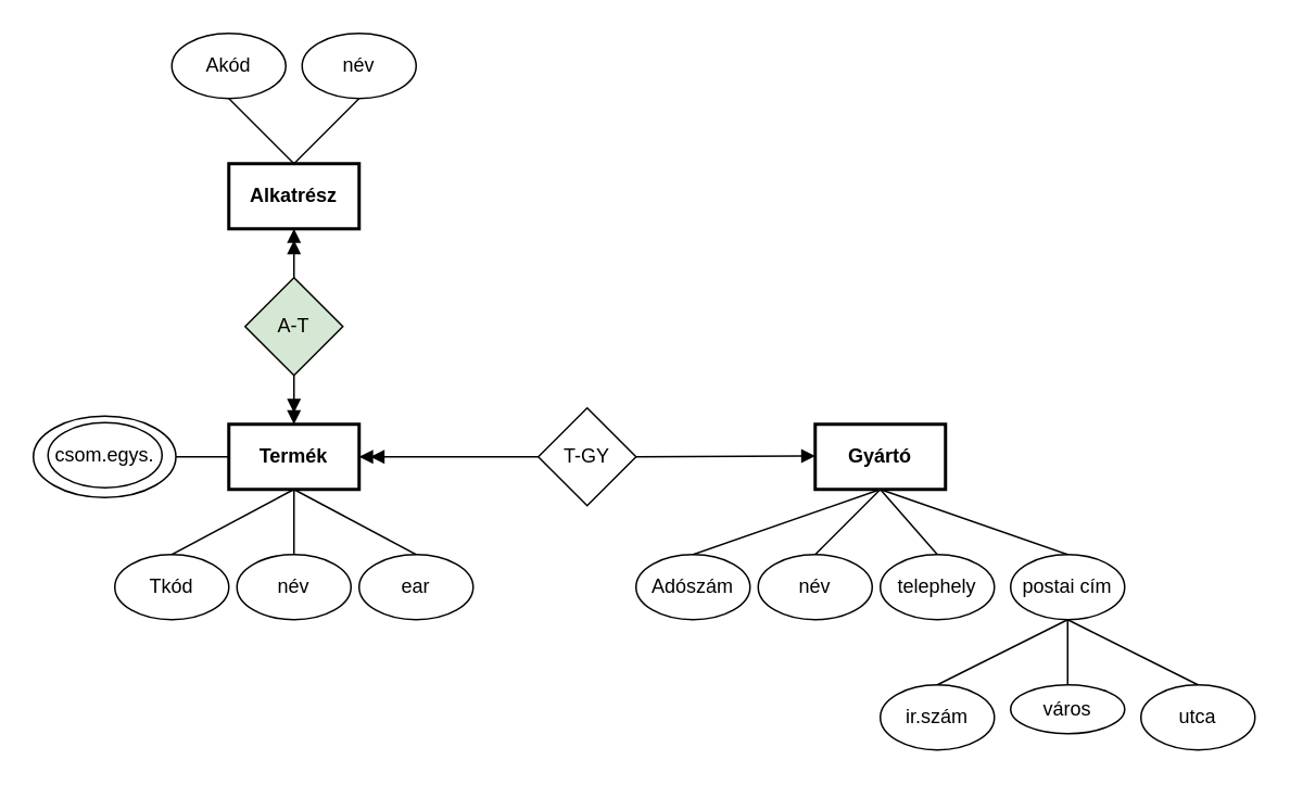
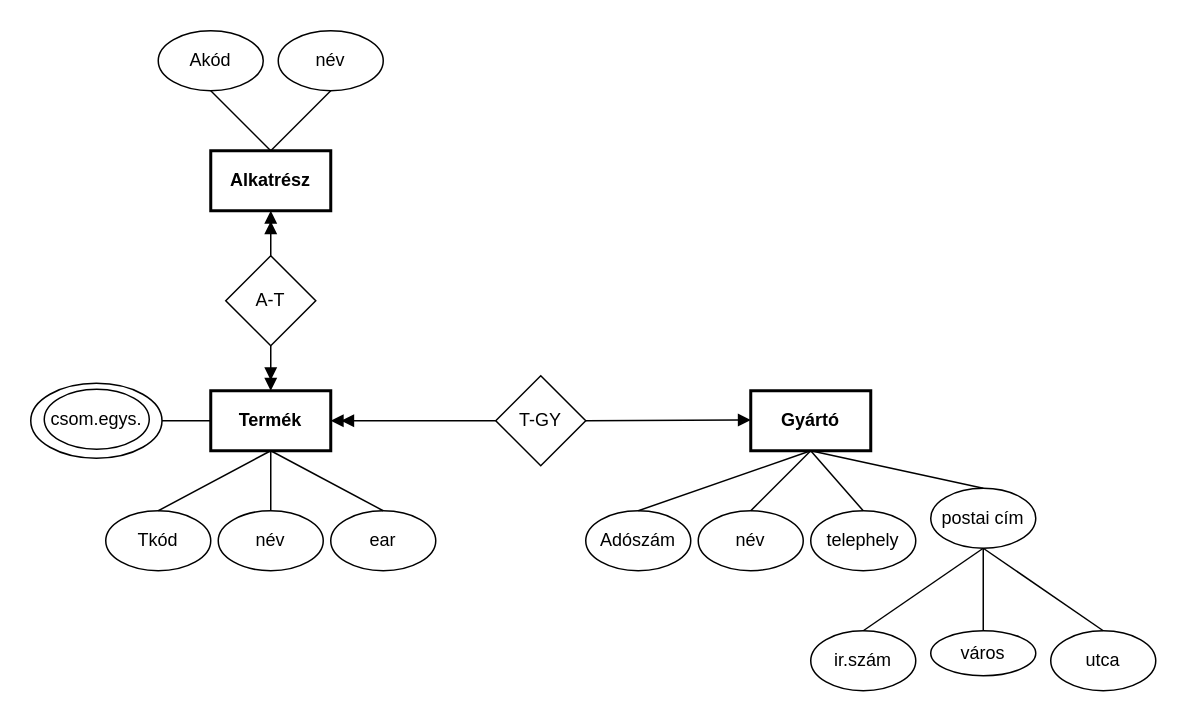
  <mxCell id="0" />
  <mxCell id="1" parent="0" />
  <mxCell id="2" value="Termék" style="rounded=0;whiteSpace=wrap;html=1;strokeWidth=2;fontStyle=1" vertex="1" parent="1"><mxGeometry x="140" y="260" width="80" height="40" as="geometry" /></mxCell>
  <mxCell id="3" style="edgeStyle=orthogonalEdgeStyle;rounded=0;orthogonalLoop=1;jettySize=auto;html=1;entryX=1;entryY=0.5;entryDx=0;entryDy=0;endArrow=doubleBlock;endFill=1;" edge="1" parent="1" source="4" target="2"><mxGeometry relative="1" as="geometry" /></mxCell>
  <mxCell id="4" value="T-GY" style="rhombus;whiteSpace=wrap;html=1;" vertex="1" parent="1"><mxGeometry x="330" y="250" width="60" height="60" as="geometry" /></mxCell>
  <mxCell id="5" value="" style="endArrow=block;html=1;rounded=0;exitX=1;exitY=0.5;exitDx=0;exitDy=0;entryX=0;entryY=0.5;entryDx=0;entryDy=0;endFill=1;" edge="1" parent="1" source="4"><mxGeometry width="50" height="50" relative="1" as="geometry"><mxPoint x="430" y="279.5" as="sourcePoint" /><mxPoint x="500" y="279.5" as="targetPoint" /></mxGeometry></mxCell>
  <mxCell id="6" value="Tkód" style="ellipse;whiteSpace=wrap;html=1;" vertex="1" parent="1"><mxGeometry x="70" y="340" width="70" height="40" as="geometry" /></mxCell>
  <mxCell id="7" value="név" style="ellipse;whiteSpace=wrap;html=1;" vertex="1" parent="1"><mxGeometry x="145" y="340" width="70" height="40" as="geometry" /></mxCell>
  <mxCell id="8" value="ear" style="ellipse;whiteSpace=wrap;html=1;" vertex="1" parent="1"><mxGeometry x="220" y="340" width="70" height="40" as="geometry" /></mxCell>
  <mxCell id="9" value="" style="endArrow=none;html=1;rounded=0;exitX=0.5;exitY=0;exitDx=0;exitDy=0;entryX=0;entryY=0.5;entryDx=0;entryDy=0;" edge="1" parent="1" source="6"><mxGeometry width="50" height="50" relative="1" as="geometry"><mxPoint x="110" y="300" as="sourcePoint" /><mxPoint x="180" y="300" as="targetPoint" /></mxGeometry></mxCell>
  <mxCell id="10" value="" style="endArrow=none;html=1;rounded=0;exitX=0.5;exitY=0;exitDx=0;exitDy=0;entryX=0.5;entryY=1;entryDx=0;entryDy=0;" edge="1" parent="1" source="7" target="2"><mxGeometry width="50" height="50" relative="1" as="geometry"><mxPoint x="112" y="348" as="sourcePoint" /><mxPoint x="190" y="310" as="targetPoint" /></mxGeometry></mxCell>
  <mxCell id="11" value="" style="endArrow=none;html=1;rounded=0;exitX=0.5;exitY=0;exitDx=0;exitDy=0;" edge="1" parent="1" source="8"><mxGeometry width="50" height="50" relative="1" as="geometry"><mxPoint x="190" y="350" as="sourcePoint" /><mxPoint x="180" y="300" as="targetPoint" /></mxGeometry></mxCell>
  <mxCell id="12" value="Gyártó" style="rounded=0;whiteSpace=wrap;html=1;strokeWidth=2;fontStyle=1" vertex="1" parent="1"><mxGeometry x="500" y="260" width="80" height="40" as="geometry" /></mxCell>
  <mxCell id="13" value="Adószám" style="ellipse;whiteSpace=wrap;html=1;" vertex="1" parent="1"><mxGeometry x="390" y="340" width="70" height="40" as="geometry" /></mxCell>
  <mxCell id="14" value="név" style="ellipse;whiteSpace=wrap;html=1;" vertex="1" parent="1"><mxGeometry x="465" y="340" width="70" height="40" as="geometry" /></mxCell>
  <mxCell id="15" value="telephely" style="ellipse;whiteSpace=wrap;html=1;" vertex="1" parent="1"><mxGeometry x="540" y="340" width="70" height="40" as="geometry" /></mxCell>
  <mxCell id="16" value="" style="endArrow=none;html=1;rounded=0;exitX=0.5;exitY=0;exitDx=0;exitDy=0;entryX=0;entryY=0.5;entryDx=0;entryDy=0;" edge="1" parent="1" source="13"><mxGeometry width="50" height="50" relative="1" as="geometry"><mxPoint x="470" y="300" as="sourcePoint" /><mxPoint x="540" y="300" as="targetPoint" /></mxGeometry></mxCell>
  <mxCell id="17" value="" style="endArrow=none;html=1;rounded=0;exitX=0.5;exitY=0;exitDx=0;exitDy=0;entryX=0.5;entryY=1;entryDx=0;entryDy=0;" edge="1" parent="1" source="14" target="12"><mxGeometry width="50" height="50" relative="1" as="geometry"><mxPoint x="472" y="348" as="sourcePoint" /><mxPoint x="550" y="310" as="targetPoint" /></mxGeometry></mxCell>
  <mxCell id="18" value="" style="endArrow=none;html=1;rounded=0;exitX=0.5;exitY=0;exitDx=0;exitDy=0;" edge="1" parent="1" source="15"><mxGeometry width="50" height="50" relative="1" as="geometry"><mxPoint x="550" y="350" as="sourcePoint" /><mxPoint x="540" y="300" as="targetPoint" /></mxGeometry></mxCell>
- <mxCell id="19" value="postai cím" style="ellipse;whiteSpace=wrap;html=1;" vertex="1" parent="1"><mxGeometry x="620" y="340" width="70" height="40" as="geometry" /></mxCell>
+ <mxCell id="19" value="postai cím" style="ellipse;whiteSpace=wrap;html=1;" vertex="1" parent="1"><mxGeometry x="620" y="325" width="70" height="40" as="geometry" /></mxCell>
  <mxCell id="20" value="" style="endArrow=none;html=1;rounded=0;exitX=0.5;exitY=0;exitDx=0;exitDy=0;entryX=0.5;entryY=1;entryDx=0;entryDy=0;" edge="1" parent="1" source="19" target="12"><mxGeometry width="50" height="50" relative="1" as="geometry"><mxPoint x="585" y="350" as="sourcePoint" /><mxPoint x="550" y="310" as="targetPoint" /></mxGeometry></mxCell>
  <mxCell id="21" value="ir.szám" style="ellipse;whiteSpace=wrap;html=1;" vertex="1" parent="1"><mxGeometry x="540" y="420" width="70" height="40" as="geometry" /></mxCell>
  <mxCell id="22" value="" style="endArrow=none;html=1;rounded=0;exitX=0.5;exitY=0;exitDx=0;exitDy=0;entryX=0.5;entryY=1;entryDx=0;entryDy=0;" edge="1" parent="1" source="21" target="19"><mxGeometry width="50" height="50" relative="1" as="geometry"><mxPoint x="705" y="430" as="sourcePoint" /><mxPoint x="640" y="400" as="targetPoint" /></mxGeometry></mxCell>
  <mxCell id="23" value="város" style="ellipse;whiteSpace=wrap;html=1;" vertex="1" parent="1"><mxGeometry x="620" y="420" width="70" height="30" as="geometry" /></mxCell>
  <mxCell id="24" value="utca" style="ellipse;whiteSpace=wrap;html=1;" vertex="1" parent="1"><mxGeometry x="700" y="420" width="70" height="40" as="geometry" /></mxCell>
  <mxCell id="25" value="" style="endArrow=none;html=1;rounded=0;exitX=0.5;exitY=0;exitDx=0;exitDy=0;entryX=0.5;entryY=1;entryDx=0;entryDy=0;" edge="1" parent="1" source="23" target="19"><mxGeometry width="50" height="50" relative="1" as="geometry"><mxPoint x="585" y="430" as="sourcePoint" /><mxPoint x="690" y="400" as="targetPoint" /></mxGeometry></mxCell>
  <mxCell id="26" value="" style="endArrow=none;html=1;rounded=0;exitX=0.5;exitY=0;exitDx=0;exitDy=0;entryX=0.5;entryY=1;entryDx=0;entryDy=0;" edge="1" parent="1" source="24" target="19"><mxGeometry width="50" height="50" relative="1" as="geometry"><mxPoint x="595" y="440" as="sourcePoint" /><mxPoint x="750" y="390" as="targetPoint" /></mxGeometry></mxCell>
  <mxCell id="27" value="Tkód" style="ellipse;whiteSpace=wrap;html=1;" vertex="1" parent="1"><mxGeometry x="20" y="255" width="87.5" height="50" as="geometry" /></mxCell>
  <mxCell id="28" value="csom.egys." style="ellipse;whiteSpace=wrap;html=1;" vertex="1" parent="1"><mxGeometry x="29" y="259" width="70" height="40" as="geometry" /></mxCell>
  <mxCell id="29" value="" style="endArrow=none;html=1;rounded=0;entryX=0;entryY=0.5;entryDx=0;entryDy=0;exitX=1;exitY=0.5;exitDx=0;exitDy=0;" edge="1" parent="1" source="27" target="2"><mxGeometry width="50" height="50" relative="1" as="geometry"><mxPoint x="120" y="300" as="sourcePoint" /><mxPoint x="182.5" y="240" as="targetPoint" /></mxGeometry></mxCell>
  <mxCell id="30" value="Alkatrész" style="rounded=0;whiteSpace=wrap;html=1;strokeWidth=2;fontStyle=1" vertex="1" parent="1"><mxGeometry x="140" y="100" width="80" height="40" as="geometry" /></mxCell>
  <mxCell id="31" style="edgeStyle=orthogonalEdgeStyle;rounded=0;orthogonalLoop=1;jettySize=auto;html=1;entryX=0.5;entryY=1;entryDx=0;entryDy=0;endArrow=doubleBlock;startFill=0;endFill=1;" edge="1" parent="1" source="33" target="30"><mxGeometry relative="1" as="geometry" /></mxCell>
  <mxCell id="32" style="edgeStyle=orthogonalEdgeStyle;rounded=0;orthogonalLoop=1;jettySize=auto;html=1;entryX=0.5;entryY=0;entryDx=0;entryDy=0;endArrow=doubleBlock;startFill=0;endFill=1;" edge="1" parent="1" source="33" target="2"><mxGeometry relative="1" as="geometry" /></mxCell>
- <mxCell id="33" value="A-T" style="rhombus;whiteSpace=wrap;html=1;fillColor=#d5e8d4;" vertex="1" parent="1"><mxGeometry x="150" y="170" width="60" height="60" as="geometry" /></mxCell>
+ <mxCell id="33" value="A-T" style="rhombus;whiteSpace=wrap;html=1;" vertex="1" parent="1"><mxGeometry x="150" y="170" width="60" height="60" as="geometry" /></mxCell>
  <mxCell id="34" value="név" style="ellipse;whiteSpace=wrap;html=1;" vertex="1" parent="1"><mxGeometry x="185" y="20" width="70" height="40" as="geometry" /></mxCell>
  <mxCell id="35" value="Akód" style="ellipse;whiteSpace=wrap;html=1;" vertex="1" parent="1"><mxGeometry x="105" y="20" width="70" height="40" as="geometry" /></mxCell>
  <mxCell id="36" style="rounded=0;orthogonalLoop=1;jettySize=auto;html=1;entryX=0.5;entryY=0;entryDx=0;entryDy=0;endArrow=none;startFill=0;exitX=0.5;exitY=1;exitDx=0;exitDy=0;" edge="1" parent="1" source="34" target="30"><mxGeometry relative="1" as="geometry" /></mxCell>
  <mxCell id="37" style="rounded=0;orthogonalLoop=1;jettySize=auto;html=1;exitX=0.5;exitY=1;exitDx=0;exitDy=0;entryX=0.5;entryY=0;entryDx=0;entryDy=0;endArrow=none;startFill=0;" edge="1" parent="1" source="35" target="30"><mxGeometry relative="1" as="geometry" /></mxCell>
